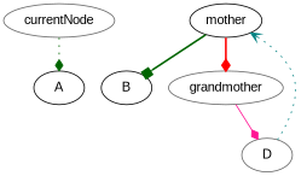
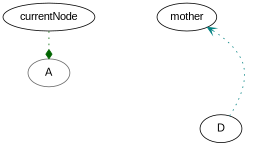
  digraph {
    node [color=black fontname=Arial]
    edge [arrowhead=diamond color=darkgreen style=dotted]
-   currentNode [color=gray40]
-   A
+   currentNode
+   A [color=gray40]
    mother
-   B
-   grandmother [color=gray40]
-   D [color=gray40]
+   D
    currentNode -> A
-   mother -> B [arrowhead=box style=bold]
-   mother -> grandmother [color=red style=bold]
-   grandmother -> D [color=deeppink style=solid]
    D -> mother [arrowhead=vee color=teal]
  }
